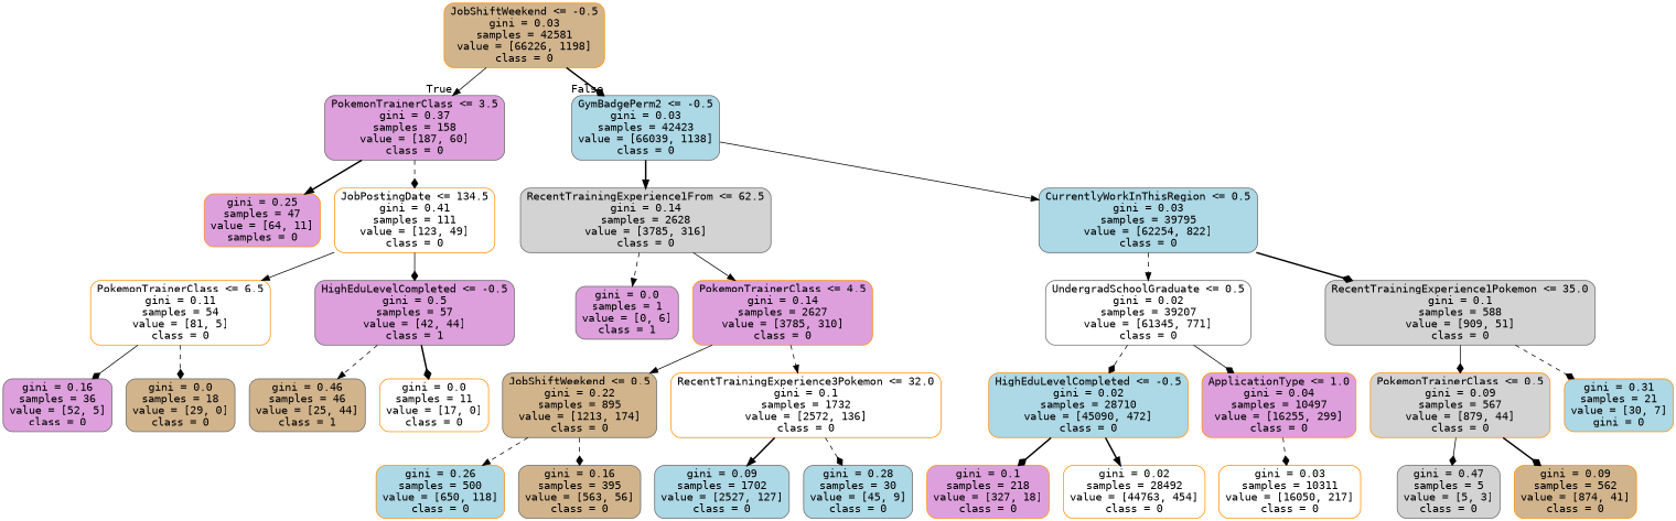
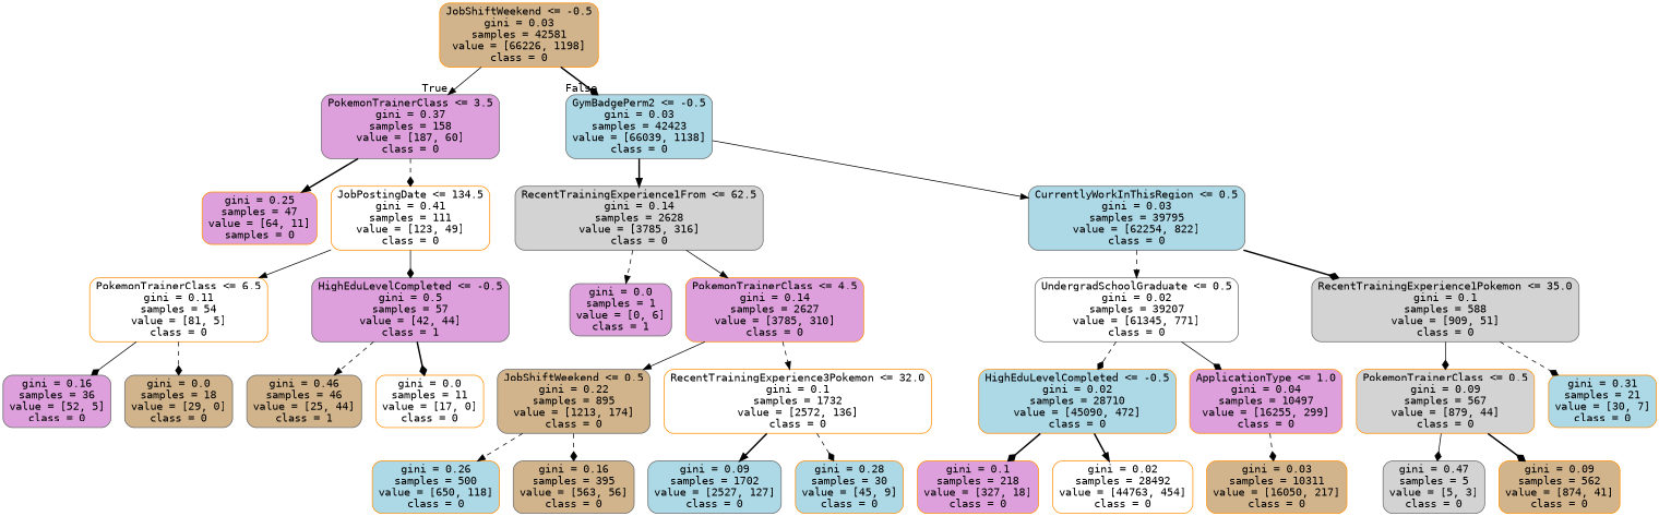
  digraph {
    fontname="DejaVu Sans Mono"
    node [color=darkorange fillcolor=plum fontname="DejaVu Sans Mono" shape=box style="filled, rounded"]
    edge [arrowhead=diamond fontname="DejaVu Sans Mono" style=dashed]
    n1 [fillcolor=tan label="JobShiftWeekend <= -0.5\ngini = 0.03\nsamples = 42581\nvalue = [66226, 1198]\nclass = 0"]
    n2 [color=gray40 label="PokemonTrainerClass <= 3.5\ngini = 0.37\nsamples = 158\nvalue = [187, 60]\nclass = 0"]
    n3 [color=gray40 fillcolor=lightblue label="GymBadgePerm2 <= -0.5\ngini = 0.03\nsamples = 42423\nvalue = [66039, 1138]\nclass = 0"]
    n4 [label="gini = 0.25\nsamples = 47\nvalue = [64, 11]\nsamples = 0"]
    n5 [fillcolor=white label="JobPostingDate <= 134.5\ngini = 0.41\nsamples = 111\nvalue = [123, 49]\nclass = 0"]
    n6 [color=gray40 fillcolor=lightgrey label="RecentTrainingExperience1From <= 62.5\ngini = 0.14\nsamples = 2628\nvalue = [3785, 316]\nclass = 0"]
    n7 [color=gray40 fillcolor=lightblue label="CurrentlyWorkInThisRegion <= 0.5\ngini = 0.03\nsamples = 39795\nvalue = [62254, 822]\nclass = 0"]
    n8 [fillcolor=white label="PokemonTrainerClass <= 6.5\ngini = 0.11\nsamples = 54\nvalue = [81, 5]\nclass = 0"]
    n9 [color=gray40 label="HighEduLevelCompleted <= -0.5\ngini = 0.5\nsamples = 57\nvalue = [42, 44]\nclass = 1"]
    n10 [color=gray40 label="gini = 0.16\nsamples = 36\nvalue = [52, 5]\nclass = 0"]
    n11 [color=gray40 fillcolor=tan label="gini = 0.0\nsamples = 18\nvalue = [29, 0]\nclass = 0"]
    n12 [color=gray40 fillcolor=tan label="gini = 0.46\nsamples = 46\nvalue = [25, 44]\nclass = 1"]
    n13 [fillcolor=white label="gini = 0.0\nsamples = 11\nvalue = [17, 0]\nclass = 0"]
    n14 [color=gray40 label="gini = 0.0\nsamples = 1\nvalue = [0, 6]\nclass = 1"]
    n15 [label="PokemonTrainerClass <= 4.5\ngini = 0.14\nsamples = 2627\nvalue = [3785, 310]\nclass = 0"]
    n16 [color=gray40 fillcolor=white label="UndergradSchoolGraduate <= 0.5\ngini = 0.02\nsamples = 39207\nvalue = [61345, 771]\nclass = 0"]
    n17 [color=gray40 fillcolor=lightgrey label="RecentTrainingExperience1Pokemon <= 35.0\ngini = 0.1\nsamples = 588\nvalue = [909, 51]\nclass = 0"]
    n18 [color=gray40 fillcolor=tan label="JobShiftWeekend <= 0.5\ngini = 0.22\nsamples = 895\nvalue = [1213, 174]\nclass = 0"]
    n19 [fillcolor=white label="RecentTrainingExperience3Pokemon <= 32.0\ngini = 0.1\nsamples = 1732\nvalue = [2572, 136]\nclass = 0"]
    n20 [fillcolor=lightblue label="gini = 0.26\nsamples = 500\nvalue = [650, 118]\nclass = 0"]
    n21 [color=gray40 fillcolor=tan label="gini = 0.16\nsamples = 395\nvalue = [563, 56]\nclass = 0"]
    n22 [color=gray40 fillcolor=lightblue label="gini = 0.09\nsamples = 1702\nvalue = [2527, 127]\nclass = 0"]
-   n23 [color=gray40 fillcolor=lightblue label="gini = 0.28\nsamples = 30\nvalue = [45, 9]\nclass = 0"]
+   n23 [fillcolor=lightblue label="gini = 0.28\nsamples = 30\nvalue = [45, 9]\nclass = 0"]
    n24 [fillcolor=lightblue label="HighEduLevelCompleted <= -0.5\ngini = 0.02\nsamples = 28710\nvalue = [45090, 472]\nclass = 0"]
    n25 [label="ApplicationType <= 1.0\ngini = 0.04\nsamples = 10497\nvalue = [16255, 299]\nclass = 0"]
    n26 [fillcolor=lightgrey label="PokemonTrainerClass <= 0.5\ngini = 0.09\nsamples = 567\nvalue = [879, 44]\nclass = 0"]
-   n27 [fillcolor=lightblue label="gini = 0.31\nsamples = 21\nvalue = [30, 7]\ngini = 0"]
+   n27 [fillcolor=lightblue label="gini = 0.31\nsamples = 21\nvalue = [30, 7]\nclass = 0"]
    n28 [label="gini = 0.1\nsamples = 218\nvalue = [327, 18]\nclass = 0"]
    n29 [fillcolor=white label="gini = 0.02\nsamples = 28492\nvalue = [44763, 454]\nclass = 0"]
-   n30 [fillcolor=white label="gini = 0.03\nsamples = 10311\nvalue = [16050, 217]\nclass = 0"]
+   n30 [fillcolor=tan label="gini = 0.03\nsamples = 10311\nvalue = [16050, 217]\nclass = 0"]
    n31 [color=gray40 fillcolor=lightgrey label="gini = 0.47\nsamples = 5\nvalue = [5, 3]\nclass = 0"]
    n32 [fillcolor=tan label="gini = 0.09\nsamples = 562\nvalue = [874, 41]\nclass = 0"]
    n1 -> n2 [arrowhead=normal headlabel=True labelangle=45 labeldistance=2.5 style=solid]
    n1 -> n3 [headlabel=False labelangle=-45 labeldistance=2.5 style=bold]
    n2 -> n4 [arrowhead=normal style=bold]
    n2 -> n5
    n3 -> n6 [arrowhead=normal style=bold]
    n3 -> n7 [arrowhead=normal style=solid]
    n5 -> n8 [arrowhead=normal style=solid]
    n5 -> n9 [style=solid]
    n6 -> n14 [arrowhead=normal]
    n6 -> n15 [arrowhead=normal style=solid]
    n7 -> n16 [arrowhead=normal]
    n7 -> n17 [style=bold]
    n8 -> n10 [style=solid]
    n8 -> n11
    n9 -> n12 [arrowhead=normal]
    n9 -> n13 [style=bold]
    n15 -> n18 [arrowhead=normal style=solid]
    n15 -> n19 [arrowhead=normal]
    n16 -> n24
    n16 -> n25 [style=solid]
    n17 -> n26 [style=solid]
    n17 -> n27
    n18 -> n20 [arrowhead=normal]
    n18 -> n21
    n19 -> n22 [arrowhead=normal style=bold]
    n19 -> n23
    n24 -> n28 [style=bold]
    n24 -> n29 [arrowhead=normal style=bold]
    n25 -> n30
    n26 -> n31 [style=solid]
    n26 -> n32 [style=bold]
  }
